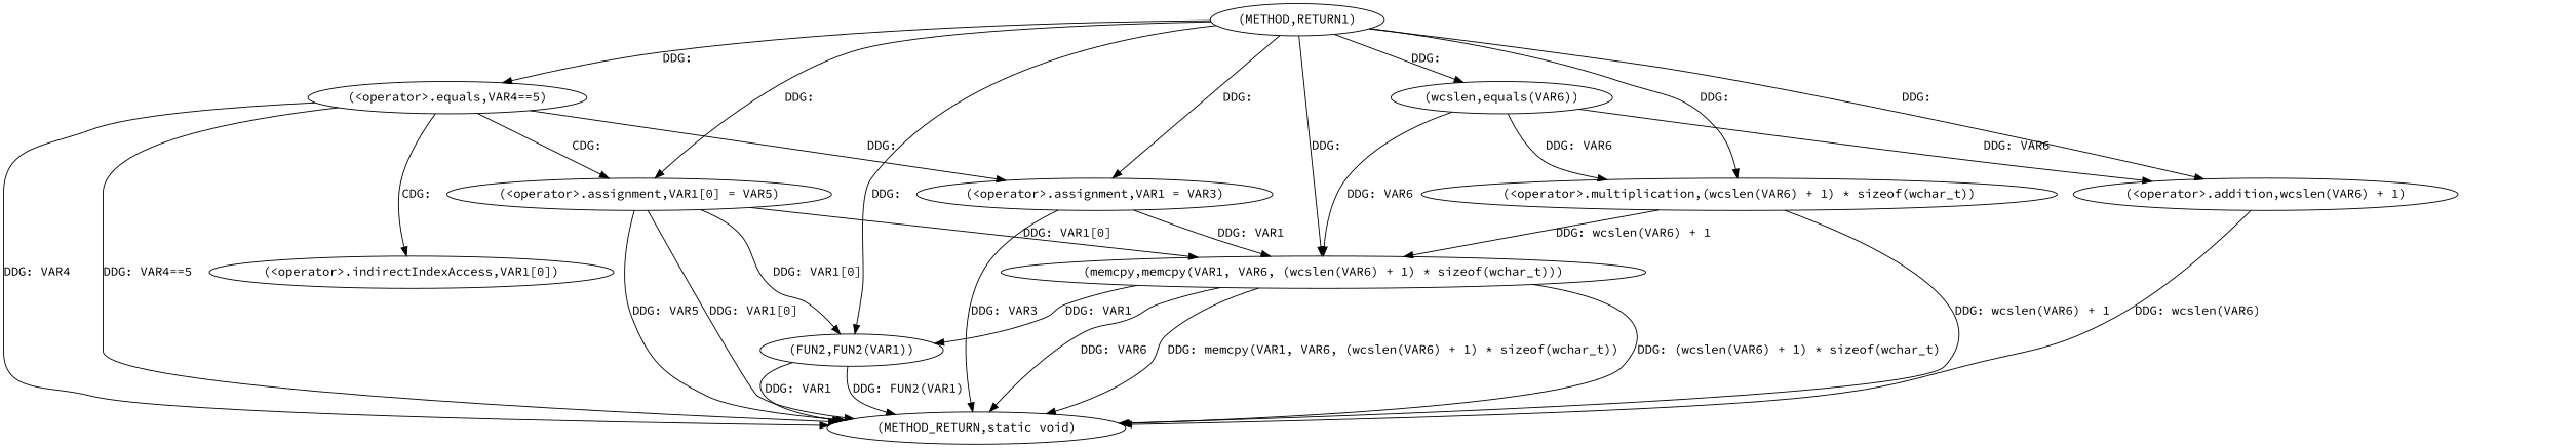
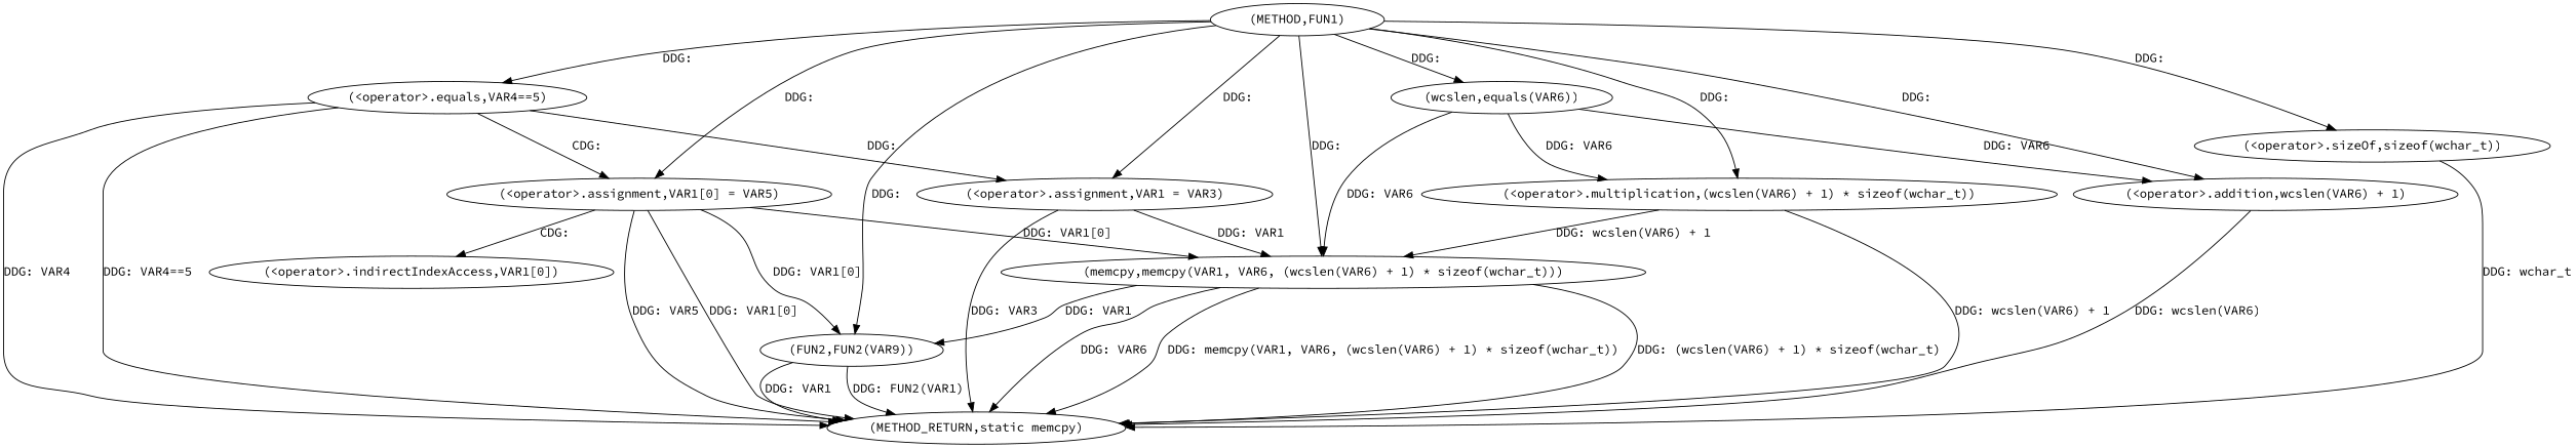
  digraph {
    fontname="Source Code Pro"
    node [fontname="Source Code Pro"]
    edge [fontname="Source Code Pro"]
-   n1 [label="(METHOD,RETURN1)"]
+   n1 [label="(METHOD,FUN1)"]
    n2 [label="(<operator>.equals,VAR4==5)"]
    n3 [label="(<operator>.assignment,VAR1 = VAR3)"]
    n4 [label="(<operator>.assignment,VAR1[0] = VAR5)"]
    n5 [label="(memcpy,memcpy(VAR1, VAR6, (wcslen(VAR6) + 1) * sizeof(wchar_t)))"]
    n6 [label="(<operator>.multiplication,(wcslen(VAR6) + 1) * sizeof(wchar_t))"]
    n7 [label="(<operator>.addition,wcslen(VAR6) + 1)"]
    n8 [label="(wcslen,equals(VAR6))"]
-   n10 [label="(FUN2,FUN2(VAR1))"]
-   n11 [label="(METHOD_RETURN,static void)"]
+   n9 [label="(<operator>.sizeOf,sizeof(wchar_t))"]
+   n10 [label="(FUN2,FUN2(VAR9))"]
+   n11 [label="(METHOD_RETURN,static memcpy)"]
    n12 [label="(<operator>.indirectIndexAccess,VAR1[0])"]
    n1 -> n2 [label="DDG: "]
    n1 -> n3 [label="DDG: "]
    n1 -> n4 [label="DDG: "]
    n1 -> n5 [label="DDG: "]
    n1 -> n6 [label="DDG: "]
    n1 -> n7 [label="DDG: "]
    n1 -> n8 [label="DDG: "]
+   n1 -> n9 [label="DDG: "]
    n1 -> n10 [label="DDG: "]
    n2 -> n3 [label="DDG: "]
    n2 -> n4 [label="CDG: "]
    n2 -> n11 [label="DDG: VAR4"]
    n2 -> n11 [label="DDG: VAR4==5"]
-   n2 -> n12 [label="CDG: "]
+   n4 -> n12 [label="CDG: "]
    n3 -> n5 [label="DDG: VAR1"]
    n3 -> n11 [label="DDG: VAR3"]
    n4 -> n5 [label="DDG: VAR1[0]"]
    n4 -> n10 [label="DDG: VAR1[0]"]
    n4 -> n11 [label="DDG: VAR5"]
    n4 -> n11 [label="DDG: VAR1[0]"]
    n5 -> n10 [label="DDG: VAR1"]
    n5 -> n11 [label="DDG: (wcslen(VAR6) + 1) * sizeof(wchar_t)"]
    n5 -> n11 [label="DDG: VAR6"]
    n5 -> n11 [label="DDG: memcpy(VAR1, VAR6, (wcslen(VAR6) + 1) * sizeof(wchar_t))"]
    n6 -> n5 [label="DDG: wcslen(VAR6) + 1"]
    n6 -> n11 [label="DDG: wcslen(VAR6) + 1"]
    n7 -> n11 [label="DDG: wcslen(VAR6)"]
    n8 -> n5 [label="DDG: VAR6"]
    n8 -> n6 [label="DDG: VAR6"]
    n8 -> n7 [label="DDG: VAR6"]
+   n9 -> n11 [label="DDG: wchar_t"]
    n10 -> n11 [label="DDG: VAR1"]
    n10 -> n11 [label="DDG: FUN2(VAR1)"]
  }
